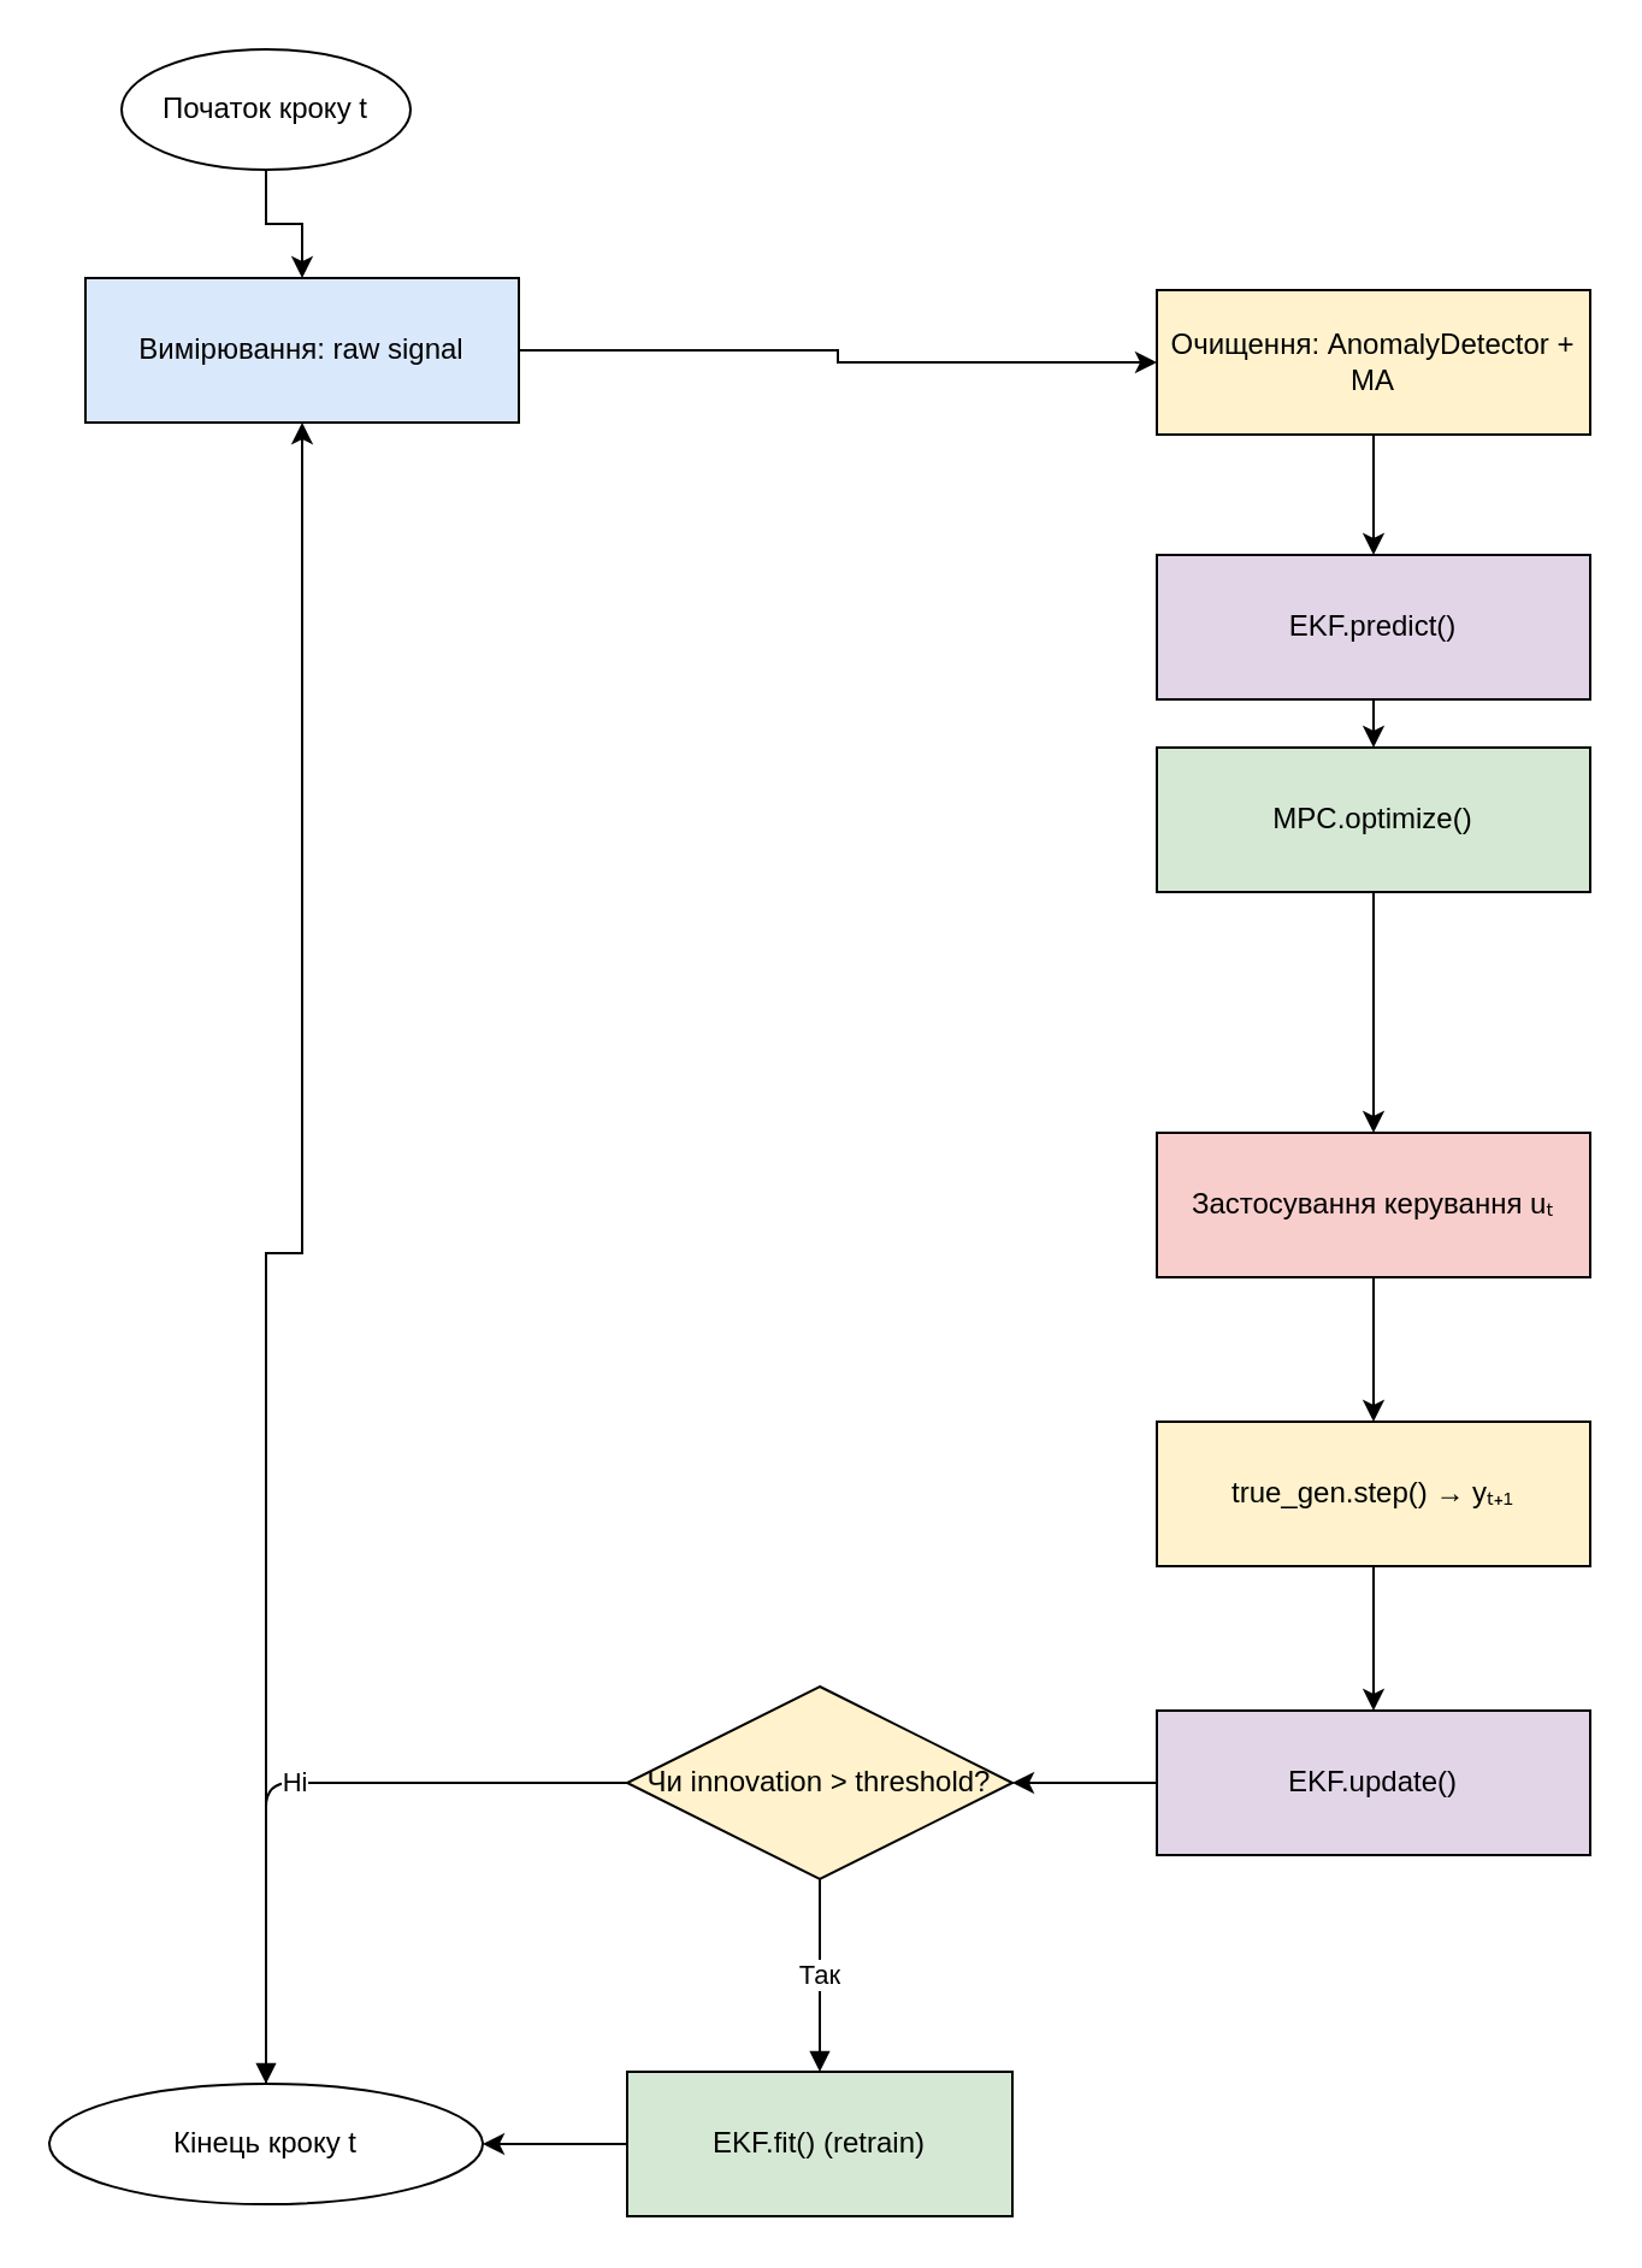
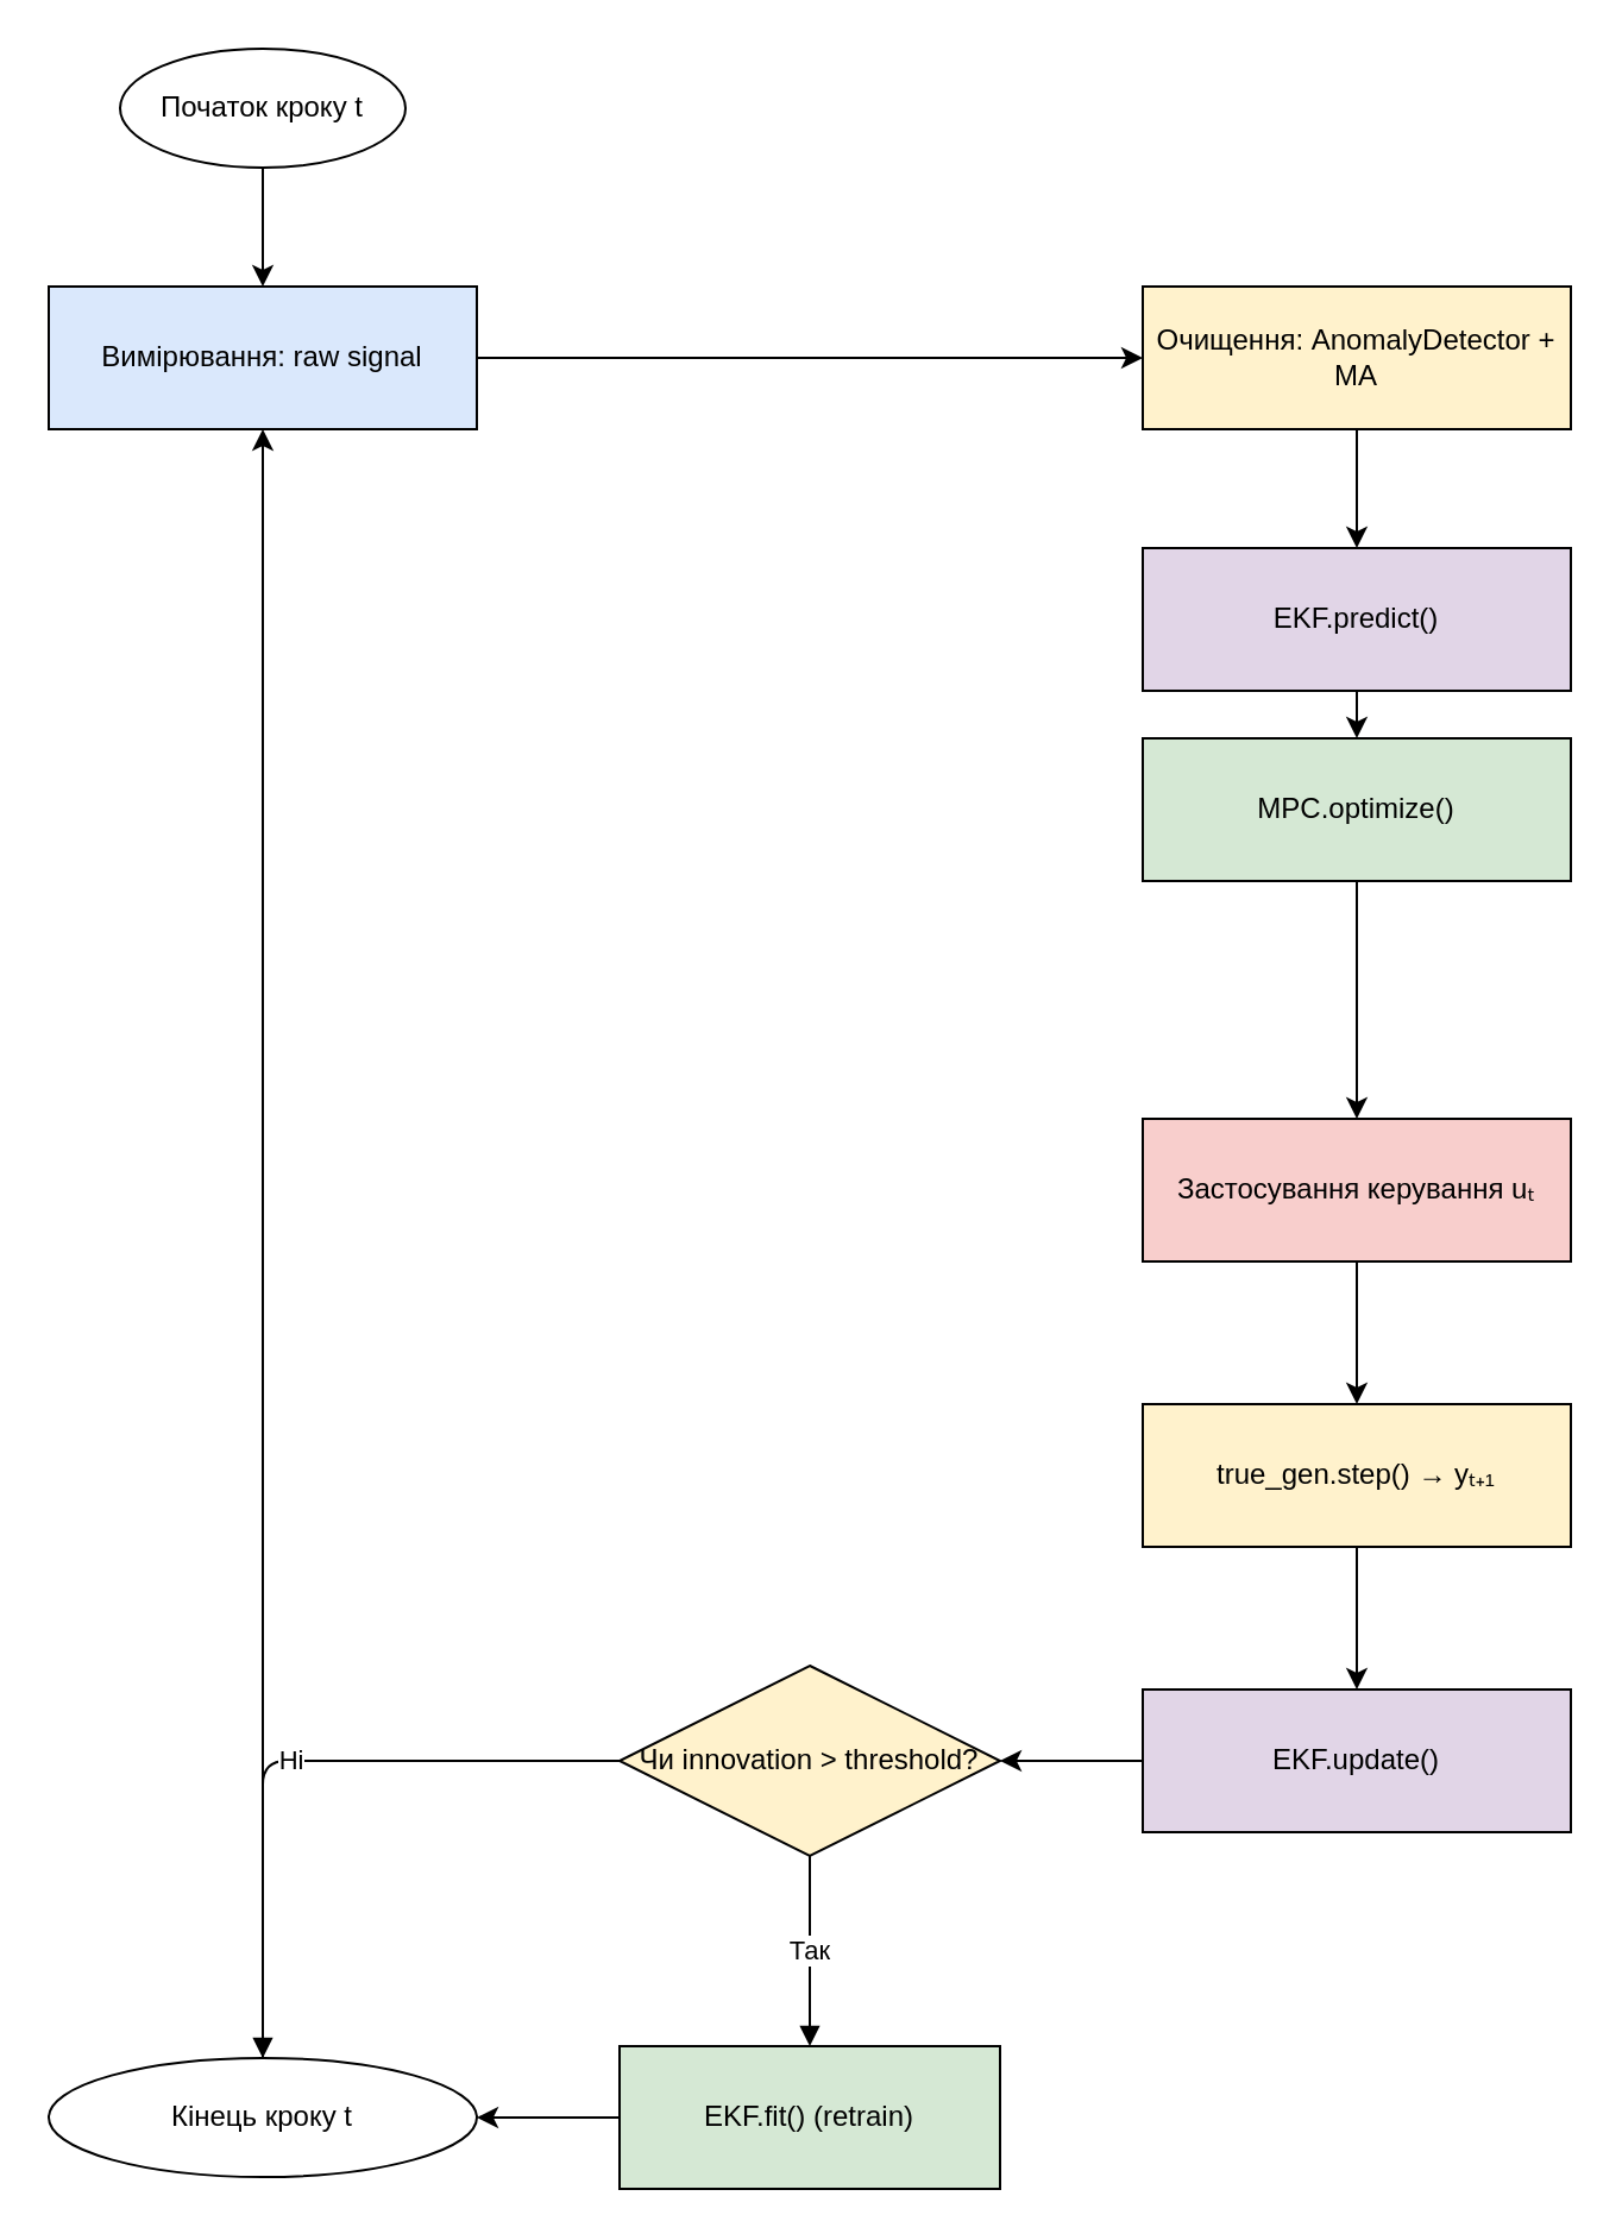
  <mxCell id="0" />
  <mxCell id="1" parent="0" />
  <mxCell id="2" value="Початок кроку t" style="ellipse;whiteSpace=wrap;html=1;strokeColor=#000000;fillColor=#FFFFFF;" parent="1" vertex="1"><mxGeometry x="50" y="20" width="120" height="50" as="geometry" /></mxCell>
- <mxCell id="3" value="Вимірювання: raw signal" style="rounded=0;whiteSpace=wrap;html=1;strokeColor=#000000;fillColor=#DAE8FC;" parent="1" vertex="1"><mxGeometry x="35" y="115" width="180" height="60" as="geometry" /></mxCell>
+ <mxCell id="3" value="Вимірювання: raw signal" style="rounded=0;whiteSpace=wrap;html=1;strokeColor=#000000;fillColor=#DAE8FC;" parent="1" vertex="1"><mxGeometry x="20" y="120" width="180" height="60" as="geometry" /></mxCell>
  <mxCell id="4" value="Очищення: AnomalyDetector + MA" style="rounded=0;whiteSpace=wrap;html=1;strokeColor=#000000;fillColor=#FFF2CC;" parent="1" vertex="1"><mxGeometry x="480" y="120" width="180" height="60" as="geometry" /></mxCell>
  <mxCell id="5" value="EKF.predict()" style="rounded=0;whiteSpace=wrap;html=1;strokeColor=#000000;fillColor=#E1D5E7;" parent="1" vertex="1"><mxGeometry x="480" y="230" width="180" height="60" as="geometry" /></mxCell>
  <mxCell id="6" value="MPC.optimize()" style="rounded=0;whiteSpace=wrap;html=1;strokeColor=#000000;fillColor=#D5E8D4;" parent="1" vertex="1"><mxGeometry x="480" y="310" width="180" height="60" as="geometry" /></mxCell>
  <mxCell id="7" value="Застосування керування uₜ" style="rounded=0;whiteSpace=wrap;html=1;strokeColor=#000000;fillColor=#F8CECC;" parent="1" vertex="1"><mxGeometry x="480" y="470" width="180" height="60" as="geometry" /></mxCell>
  <mxCell id="8" value="true_gen.step() → yₜ₊₁" style="rounded=0;whiteSpace=wrap;html=1;strokeColor=#000000;fillColor=#FFF2CC;" parent="1" vertex="1"><mxGeometry x="480" y="590" width="180" height="60" as="geometry" /></mxCell>
  <mxCell id="9" value="EKF.update()" style="rounded=0;whiteSpace=wrap;html=1;strokeColor=#000000;fillColor=#E1D5E7;" parent="1" vertex="1"><mxGeometry x="480" y="710" width="180" height="60" as="geometry" /></mxCell>
  <mxCell id="10" value="Чи innovation &gt; threshold?" style="rhombus;whiteSpace=wrap;html=1;strokeColor=#000000;fillColor=#FFF2CC;" parent="1" vertex="1"><mxGeometry x="260" y="700" width="160" height="80" as="geometry" /></mxCell>
  <mxCell id="11" value="EKF.fit() (retrain)" style="rounded=0;whiteSpace=wrap;html=1;strokeColor=#000000;fillColor=#D5E8D4;" parent="1" vertex="1"><mxGeometry x="260" y="860" width="160" height="60" as="geometry" /></mxCell>
  <mxCell id="12" value="Кінець кроку t" style="ellipse;whiteSpace=wrap;html=1;strokeColor=#000000;fillColor=#FFFFFF;" parent="1" vertex="1"><mxGeometry x="20" y="865" width="180" height="50" as="geometry" /></mxCell>
  <mxCell id="13" style="edgeStyle=orthogonalEdgeStyle;rounded=0;orthogonalLoop=1;html=1;" parent="1" source="2" target="3" edge="1"><mxGeometry relative="1" as="geometry" /></mxCell>
  <mxCell id="14" style="edgeStyle=orthogonalEdgeStyle;rounded=0;orthogonalLoop=1;html=1;" parent="1" source="3" target="4" edge="1"><mxGeometry relative="1" as="geometry" /></mxCell>
  <mxCell id="15" style="edgeStyle=orthogonalEdgeStyle;rounded=0;orthogonalLoop=1;html=1;" parent="1" source="4" target="5" edge="1"><mxGeometry relative="1" as="geometry" /></mxCell>
  <mxCell id="16" style="edgeStyle=orthogonalEdgeStyle;rounded=0;orthogonalLoop=1;html=1;" parent="1" source="5" target="6" edge="1"><mxGeometry relative="1" as="geometry" /></mxCell>
  <mxCell id="17" style="edgeStyle=orthogonalEdgeStyle;rounded=0;orthogonalLoop=1;html=1;" parent="1" source="6" target="7" edge="1"><mxGeometry relative="1" as="geometry" /></mxCell>
  <mxCell id="18" style="edgeStyle=orthogonalEdgeStyle;rounded=0;orthogonalLoop=1;html=1;" parent="1" source="7" target="8" edge="1"><mxGeometry relative="1" as="geometry" /></mxCell>
  <mxCell id="19" style="edgeStyle=orthogonalEdgeStyle;rounded=0;orthogonalLoop=1;html=1;" parent="1" source="8" target="9" edge="1"><mxGeometry relative="1" as="geometry" /></mxCell>
  <mxCell id="20" style="edgeStyle=elbowEdgeStyle;rounded=0;orthogonalLoop=1;html=1;" parent="1" source="9" target="10" edge="1"><mxGeometry relative="1" as="geometry" /></mxCell>
  <mxCell id="21" value="Так" style="edgeStyle=orthogonalEdgeStyle;endArrow=block;html=1;" parent="1" source="10" target="11" edge="1"><mxGeometry relative="1" as="geometry" /></mxCell>
  <mxCell id="22" value="Ні" style="edgeStyle=orthogonalEdgeStyle;endArrow=block;html=1;" parent="1" source="10" target="12" edge="1"><mxGeometry relative="1" as="geometry"><mxPoint x="280" y="800" as="targetPoint" /></mxGeometry></mxCell>
  <mxCell id="23" style="edgeStyle=orthogonalEdgeStyle;rounded=0;orthogonalLoop=1;html=1;" parent="1" source="11" target="12" edge="1"><mxGeometry relative="1" as="geometry" /></mxCell>
  <mxCell id="24" style="edgeStyle=orthogonalEdgeStyle;rounded=0;orthogonalLoop=1;html=1;" parent="1" source="12" target="3" edge="1"><mxGeometry relative="1" as="geometry" /></mxCell>
